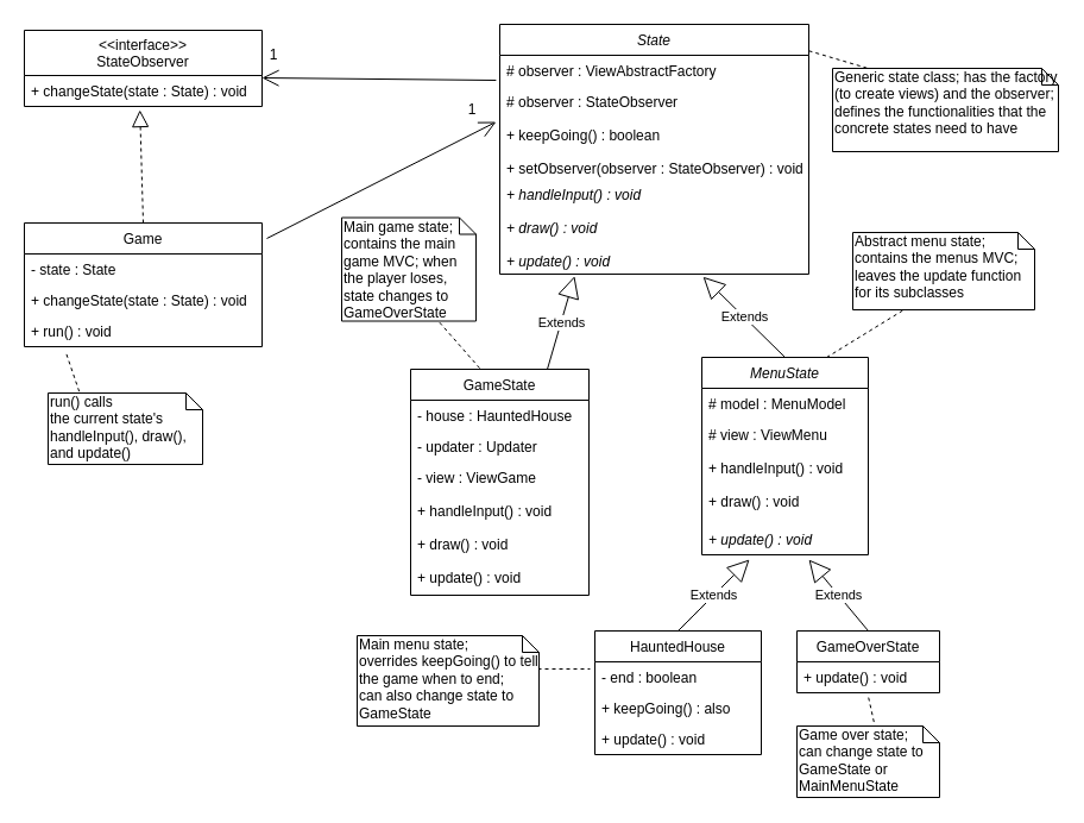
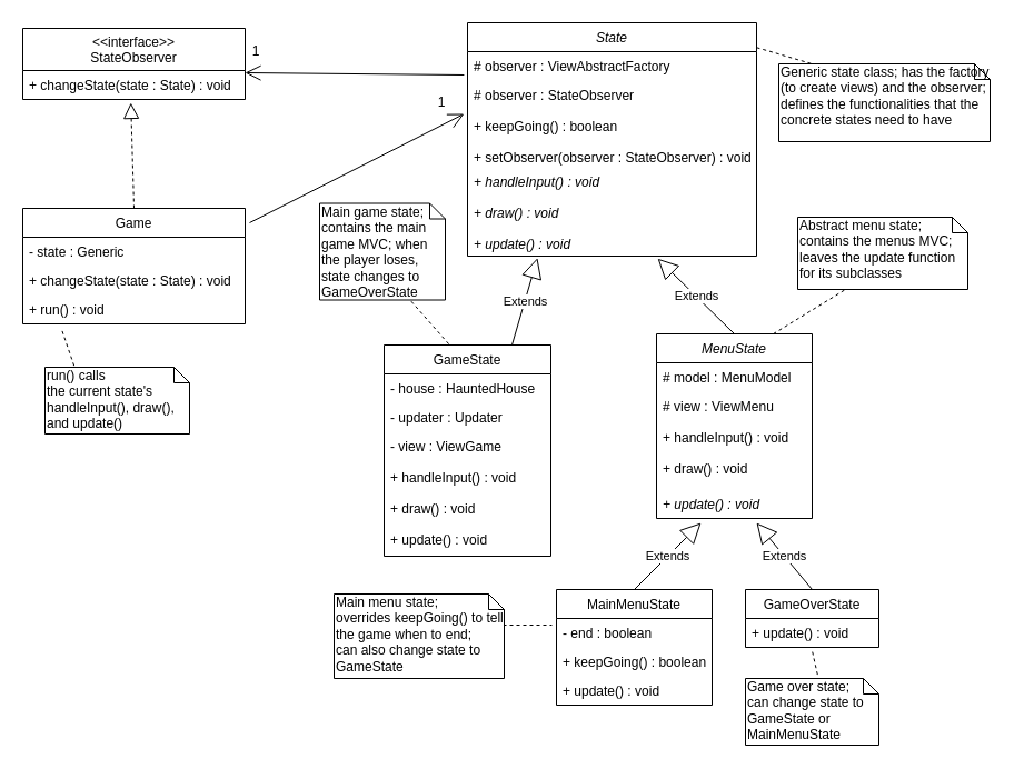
  <mxCell id="0" />
  <mxCell id="1" parent="0" />
  <mxCell id="2" value="Game" style="swimlane;fontStyle=0;childLayout=stackLayout;horizontal=1;startSize=26;fillColor=none;horizontalStack=0;resizeParent=1;resizeParentMax=0;resizeLast=0;collapsible=1;marginBottom=0;" vertex="1" parent="1"><mxGeometry x="20" y="187" width="200" height="104" as="geometry" /></mxCell>
- <mxCell id="3" value="- state : State" style="text;strokeColor=none;fillColor=none;align=left;verticalAlign=top;spacingLeft=4;spacingRight=4;overflow=hidden;rotatable=0;points=[[0,0.5],[1,0.5]];portConstraint=eastwest;" vertex="1" parent="2"><mxGeometry y="26" width="200" height="26" as="geometry" /></mxCell>
+ <mxCell id="3" value="- state : Generic" style="text;strokeColor=none;fillColor=none;align=left;verticalAlign=top;spacingLeft=4;spacingRight=4;overflow=hidden;rotatable=0;points=[[0,0.5],[1,0.5]];portConstraint=eastwest;" vertex="1" parent="2"><mxGeometry y="26" width="200" height="26" as="geometry" /></mxCell>
  <mxCell id="4" value="+ changeState(state : State) : void" style="text;strokeColor=none;fillColor=none;align=left;verticalAlign=top;spacingLeft=4;spacingRight=4;overflow=hidden;rotatable=0;points=[[0,0.5],[1,0.5]];portConstraint=eastwest;" vertex="1" parent="2"><mxGeometry y="52" width="200" height="26" as="geometry" /></mxCell>
  <mxCell id="5" value="+ run() : void" style="text;strokeColor=none;fillColor=none;align=left;verticalAlign=top;spacingLeft=4;spacingRight=4;overflow=hidden;rotatable=0;points=[[0,0.5],[1,0.5]];portConstraint=eastwest;" vertex="1" parent="2"><mxGeometry y="78" width="200" height="26" as="geometry" /></mxCell>
  <mxCell id="6" value="&#10;&lt;&lt;interface&gt;&gt;&#10;StateObserver&#10;" style="swimlane;fontStyle=0;childLayout=stackLayout;horizontal=1;startSize=38;fillColor=none;horizontalStack=0;resizeParent=1;resizeParentMax=0;resizeLast=0;collapsible=1;marginBottom=0;" vertex="1" parent="1"><mxGeometry x="20" y="25" width="200" height="64" as="geometry" /></mxCell>
  <mxCell id="7" value="+ changeState(state : State) : void" style="text;strokeColor=none;fillColor=none;align=left;verticalAlign=top;spacingLeft=4;spacingRight=4;overflow=hidden;rotatable=0;points=[[0,0.5],[1,0.5]];portConstraint=eastwest;" vertex="1" parent="6"><mxGeometry y="38" width="200" height="26" as="geometry" /></mxCell>
  <mxCell id="8" value="" style="endArrow=block;dashed=1;endFill=0;endSize=12;html=1;entryX=0.486;entryY=1.115;entryDx=0;entryDy=0;entryPerimeter=0;exitX=0.5;exitY=0;exitDx=0;exitDy=0;" edge="1" parent="1" source="2" target="7"><mxGeometry width="160" relative="1" as="geometry"><mxPoint x="128" y="200" as="sourcePoint" /><mxPoint x="250" y="190" as="targetPoint" /></mxGeometry></mxCell>
  <mxCell id="9" value="" style="endArrow=none;dashed=1;html=1;entryX=0.175;entryY=1.192;entryDx=0;entryDy=0;entryPerimeter=0;" edge="1" parent="1" target="5"><mxGeometry width="50" height="50" relative="1" as="geometry"><mxPoint x="70" y="340" as="sourcePoint" /><mxPoint x="100" y="350" as="targetPoint" /></mxGeometry></mxCell>
  <mxCell id="10" value="run() calls&lt;br&gt;the current state's&lt;br&gt;handleInput(), draw(), and update()&lt;br&gt;" style="shape=note;whiteSpace=wrap;html=1;size=14;verticalAlign=top;align=left;spacingTop=-6;" vertex="1" parent="1"><mxGeometry x="40" y="330" width="130" height="60" as="geometry" /></mxCell>
  <mxCell id="11" value="" style="endArrow=open;endFill=1;endSize=12;html=1;exitX=1.02;exitY=0.125;exitDx=0;exitDy=0;exitPerimeter=0;entryX=-0.012;entryY=0.385;entryDx=0;entryDy=0;entryPerimeter=0;" edge="1" parent="1" source="2" target="15"><mxGeometry width="160" relative="1" as="geometry"><mxPoint x="220" y="60" as="sourcePoint" /><mxPoint x="410" y="110" as="targetPoint" /></mxGeometry></mxCell>
  <mxCell id="12" value="1" style="text;html=1;strokeColor=none;fillColor=none;align=center;verticalAlign=middle;whiteSpace=wrap;rounded=0;" vertex="1" parent="1"><mxGeometry x="210" y="36" width="40" height="20" as="geometry" /></mxCell>
  <mxCell id="13" value="State" style="swimlane;fontStyle=2;childLayout=stackLayout;horizontal=1;startSize=26;fillColor=none;horizontalStack=0;resizeParent=1;resizeParentMax=0;resizeLast=0;collapsible=1;marginBottom=0;" vertex="1" parent="1"><mxGeometry x="420" y="20" width="260" height="210" as="geometry" /></mxCell>
  <mxCell id="14" value="# observer : ViewAbstractFactory" style="text;strokeColor=none;fillColor=none;align=left;verticalAlign=top;spacingLeft=4;spacingRight=4;overflow=hidden;rotatable=0;points=[[0,0.5],[1,0.5]];portConstraint=eastwest;" vertex="1" parent="13"><mxGeometry y="26" width="260" height="26" as="geometry" /></mxCell>
  <mxCell id="15" value="# observer : StateObserver&#10;&#10;+ keepGoing() : boolean&#10;&#10;+ setObserver(observer : StateObserver) : void&#10;" style="text;strokeColor=none;fillColor=none;align=left;verticalAlign=top;spacingLeft=4;spacingRight=4;overflow=hidden;rotatable=0;points=[[0,0.5],[1,0.5]];portConstraint=eastwest;" vertex="1" parent="13"><mxGeometry y="52" width="260" height="78" as="geometry" /></mxCell>
  <mxCell id="16" value="+ handleInput() : void&#10;&#10;+ draw() : void&#10;&#10;+ update() : void" style="text;strokeColor=none;fillColor=none;align=left;verticalAlign=top;spacingLeft=4;spacingRight=4;overflow=hidden;rotatable=0;points=[[0,0.5],[1,0.5]];portConstraint=eastwest;fontStyle=2" vertex="1" parent="13"><mxGeometry y="130" width="260" height="80" as="geometry" /></mxCell>
  <mxCell id="17" value="" style="endArrow=none;dashed=1;html=1;exitX=1;exitY=0.106;exitDx=0;exitDy=0;exitPerimeter=0;" edge="1" parent="1" source="13"><mxGeometry width="50" height="50" relative="1" as="geometry"><mxPoint x="720" y="80" as="sourcePoint" /><mxPoint x="740" y="60" as="targetPoint" /></mxGeometry></mxCell>
  <mxCell id="18" value="Generic state class; has the factory (to create views) and the observer; defines the functionalities that the concrete states need to have" style="shape=note;whiteSpace=wrap;html=1;size=14;verticalAlign=top;align=left;spacingTop=-6;" vertex="1" parent="1"><mxGeometry x="700" y="57" width="190" height="70" as="geometry" /></mxCell>
  <mxCell id="19" value="Extends" style="endArrow=block;endSize=16;endFill=0;html=1;entryX=0.242;entryY=1.021;entryDx=0;entryDy=0;entryPerimeter=0;" edge="1" parent="1" target="16"><mxGeometry width="160" relative="1" as="geometry"><mxPoint x="460" y="310" as="sourcePoint" /><mxPoint x="720" y="310" as="targetPoint" /></mxGeometry></mxCell>
  <mxCell id="20" value="GameState" style="swimlane;fontStyle=0;childLayout=stackLayout;horizontal=1;startSize=26;fillColor=none;horizontalStack=0;resizeParent=1;resizeParentMax=0;resizeLast=0;collapsible=1;marginBottom=0;" vertex="1" parent="1"><mxGeometry x="345" y="310" width="150" height="190" as="geometry" /></mxCell>
  <mxCell id="21" value="- house : HauntedHouse" style="text;strokeColor=none;fillColor=none;align=left;verticalAlign=top;spacingLeft=4;spacingRight=4;overflow=hidden;rotatable=0;points=[[0,0.5],[1,0.5]];portConstraint=eastwest;" vertex="1" parent="20"><mxGeometry y="26" width="150" height="26" as="geometry" /></mxCell>
  <mxCell id="22" value="- updater : Updater" style="text;strokeColor=none;fillColor=none;align=left;verticalAlign=top;spacingLeft=4;spacingRight=4;overflow=hidden;rotatable=0;points=[[0,0.5],[1,0.5]];portConstraint=eastwest;" vertex="1" parent="20"><mxGeometry y="52" width="150" height="26" as="geometry" /></mxCell>
  <mxCell id="23" value="- view : ViewGame&#10;&#10;+ handleInput() : void&#10;&#10;+ draw() : void&#10;&#10;+ update() : void&#10;" style="text;strokeColor=none;fillColor=none;align=left;verticalAlign=top;spacingLeft=4;spacingRight=4;overflow=hidden;rotatable=0;points=[[0,0.5],[1,0.5]];portConstraint=eastwest;" vertex="1" parent="20"><mxGeometry y="78" width="150" height="112" as="geometry" /></mxCell>
  <mxCell id="24" value="Extends" style="endArrow=block;endSize=16;endFill=0;html=1;entryX=0.658;entryY=1.028;entryDx=0;entryDy=0;entryPerimeter=0;exitX=0.5;exitY=0;exitDx=0;exitDy=0;" edge="1" parent="1" source="27" target="16"><mxGeometry width="160" relative="1" as="geometry"><mxPoint x="650" y="290" as="sourcePoint" /><mxPoint x="750" y="370" as="targetPoint" /></mxGeometry></mxCell>
  <mxCell id="25" value="" style="endArrow=none;dashed=1;html=1;exitX=0.387;exitY=-0.005;exitDx=0;exitDy=0;exitPerimeter=0;" edge="1" parent="1" source="20"><mxGeometry width="50" height="50" relative="1" as="geometry"><mxPoint x="340" y="280" as="sourcePoint" /><mxPoint x="360" y="260" as="targetPoint" /></mxGeometry></mxCell>
  <mxCell id="26" value="Main game state;&lt;br&gt;contains the main game MVC; when the player loses, state changes to GameOverState&lt;br&gt;" style="shape=note;whiteSpace=wrap;html=1;size=14;verticalAlign=top;align=left;spacingTop=-6;" vertex="1" parent="1"><mxGeometry x="287" y="182.5" width="113" height="87" as="geometry" /></mxCell>
  <mxCell id="27" value="MenuState" style="swimlane;fontStyle=2;childLayout=stackLayout;horizontal=1;startSize=26;fillColor=none;horizontalStack=0;resizeParent=1;resizeParentMax=0;resizeLast=0;collapsible=1;marginBottom=0;" vertex="1" parent="1"><mxGeometry x="590" y="300" width="140" height="166" as="geometry" /></mxCell>
  <mxCell id="28" value="# model : MenuModel" style="text;strokeColor=none;fillColor=none;align=left;verticalAlign=top;spacingLeft=4;spacingRight=4;overflow=hidden;rotatable=0;points=[[0,0.5],[1,0.5]];portConstraint=eastwest;" vertex="1" parent="27"><mxGeometry y="26" width="140" height="26" as="geometry" /></mxCell>
  <mxCell id="29" value="# view : ViewMenu&#10;&#10;+ handleInput() : void&#10;&#10;+ draw() : void&#10;" style="text;strokeColor=none;fillColor=none;align=left;verticalAlign=top;spacingLeft=4;spacingRight=4;overflow=hidden;rotatable=0;points=[[0,0.5],[1,0.5]];portConstraint=eastwest;" vertex="1" parent="27"><mxGeometry y="52" width="140" height="88" as="geometry" /></mxCell>
  <mxCell id="30" value="+ update() : void" style="text;strokeColor=none;fillColor=none;align=left;verticalAlign=top;spacingLeft=4;spacingRight=4;overflow=hidden;rotatable=0;points=[[0,0.5],[1,0.5]];portConstraint=eastwest;fontStyle=2" vertex="1" parent="27"><mxGeometry y="140" width="140" height="26" as="geometry" /></mxCell>
  <mxCell id="31" value="" style="endArrow=none;dashed=1;html=1;exitX=0.75;exitY=0;exitDx=0;exitDy=0;" edge="1" parent="1" source="27"><mxGeometry width="50" height="50" relative="1" as="geometry"><mxPoint x="730" y="300" as="sourcePoint" /><mxPoint x="760" y="260" as="targetPoint" /></mxGeometry></mxCell>
  <mxCell id="32" value="Abstract menu state; contains the menus MVC; leaves the update function for its subclasses" style="shape=note;whiteSpace=wrap;html=1;size=14;verticalAlign=top;align=left;spacingTop=-6;" vertex="1" parent="1"><mxGeometry x="717" y="195" width="153" height="65" as="geometry" /></mxCell>
  <mxCell id="33" value="Extends" style="endArrow=block;endSize=16;endFill=0;html=1;entryX=0.286;entryY=1.154;entryDx=0;entryDy=0;entryPerimeter=0;" edge="1" parent="1" target="30"><mxGeometry width="160" relative="1" as="geometry"><mxPoint x="570" y="530" as="sourcePoint" /><mxPoint x="680" y="570" as="targetPoint" /></mxGeometry></mxCell>
- <mxCell id="34" value="HauntedHouse" style="swimlane;fontStyle=0;childLayout=stackLayout;horizontal=1;startSize=26;fillColor=none;horizontalStack=0;resizeParent=1;resizeParentMax=0;resizeLast=0;collapsible=1;marginBottom=0;" vertex="1" parent="1"><mxGeometry x="500" y="530" width="140" height="104" as="geometry" /></mxCell>
+ <mxCell id="34" value="MainMenuState" style="swimlane;fontStyle=0;childLayout=stackLayout;horizontal=1;startSize=26;fillColor=none;horizontalStack=0;resizeParent=1;resizeParentMax=0;resizeLast=0;collapsible=1;marginBottom=0;" vertex="1" parent="1"><mxGeometry x="500" y="530" width="140" height="104" as="geometry" /></mxCell>
  <mxCell id="35" value="- end : boolean" style="text;strokeColor=none;fillColor=none;align=left;verticalAlign=top;spacingLeft=4;spacingRight=4;overflow=hidden;rotatable=0;points=[[0,0.5],[1,0.5]];portConstraint=eastwest;" vertex="1" parent="34"><mxGeometry y="26" width="140" height="26" as="geometry" /></mxCell>
- <mxCell id="36" value="+ keepGoing() : also" style="text;strokeColor=none;fillColor=none;align=left;verticalAlign=top;spacingLeft=4;spacingRight=4;overflow=hidden;rotatable=0;points=[[0,0.5],[1,0.5]];portConstraint=eastwest;" vertex="1" parent="34"><mxGeometry y="52" width="140" height="26" as="geometry" /></mxCell>
+ <mxCell id="36" value="+ keepGoing() : boolean" style="text;strokeColor=none;fillColor=none;align=left;verticalAlign=top;spacingLeft=4;spacingRight=4;overflow=hidden;rotatable=0;points=[[0,0.5],[1,0.5]];portConstraint=eastwest;" vertex="1" parent="34"><mxGeometry y="52" width="140" height="26" as="geometry" /></mxCell>
  <mxCell id="37" value="+ update() : void" style="text;strokeColor=none;fillColor=none;align=left;verticalAlign=top;spacingLeft=4;spacingRight=4;overflow=hidden;rotatable=0;points=[[0,0.5],[1,0.5]];portConstraint=eastwest;" vertex="1" parent="34"><mxGeometry y="78" width="140" height="26" as="geometry" /></mxCell>
  <mxCell id="38" value="Extends" style="endArrow=block;endSize=16;endFill=0;html=1;" edge="1" parent="1"><mxGeometry width="160" relative="1" as="geometry"><mxPoint x="730" y="530" as="sourcePoint" /><mxPoint x="680" y="470" as="targetPoint" /></mxGeometry></mxCell>
  <mxCell id="39" value="GameOverState" style="swimlane;fontStyle=0;childLayout=stackLayout;horizontal=1;startSize=26;fillColor=none;horizontalStack=0;resizeParent=1;resizeParentMax=0;resizeLast=0;collapsible=1;marginBottom=0;" vertex="1" parent="1"><mxGeometry x="670" y="530" width="120" height="52" as="geometry" /></mxCell>
  <mxCell id="40" value="+ update() : void" style="text;strokeColor=none;fillColor=none;align=left;verticalAlign=top;spacingLeft=4;spacingRight=4;overflow=hidden;rotatable=0;points=[[0,0.5],[1,0.5]];portConstraint=eastwest;" vertex="1" parent="39"><mxGeometry y="26" width="120" height="26" as="geometry" /></mxCell>
  <mxCell id="41" value="" style="endArrow=none;dashed=1;html=1;entryX=-0.029;entryY=0.231;entryDx=0;entryDy=0;entryPerimeter=0;" edge="1" parent="1" target="35"><mxGeometry width="50" height="50" relative="1" as="geometry"><mxPoint x="410" y="562" as="sourcePoint" /><mxPoint x="450" y="560" as="targetPoint" /></mxGeometry></mxCell>
  <mxCell id="42" value="Main menu state;&lt;br&gt;overrides keepGoing() to tell the game when to end;&lt;br&gt;can also change state to&amp;nbsp;&lt;br&gt;GameState&lt;br&gt;" style="shape=note;whiteSpace=wrap;html=1;size=14;verticalAlign=top;align=left;spacingTop=-6;" vertex="1" parent="1"><mxGeometry x="300" y="534" width="153" height="76" as="geometry" /></mxCell>
  <mxCell id="43" value="" style="endArrow=none;dashed=1;html=1;entryX=0.5;entryY=1.115;entryDx=0;entryDy=0;entryPerimeter=0;" edge="1" parent="1" target="40"><mxGeometry width="50" height="50" relative="1" as="geometry"><mxPoint x="740" y="630" as="sourcePoint" /><mxPoint x="790" y="620" as="targetPoint" /></mxGeometry></mxCell>
  <mxCell id="44" value="Game over state;&lt;br&gt;can change state to GameState or MainMenuState&lt;br&gt;" style="shape=note;whiteSpace=wrap;html=1;size=14;verticalAlign=top;align=left;spacingTop=-6;" vertex="1" parent="1"><mxGeometry x="670" y="610" width="120" height="60" as="geometry" /></mxCell>
  <mxCell id="45" value="1" style="text;html=1;strokeColor=none;fillColor=none;align=center;verticalAlign=middle;whiteSpace=wrap;rounded=0;" vertex="1" parent="1"><mxGeometry x="376.5" y="82" width="40" height="20" as="geometry" /></mxCell>
  <mxCell id="46" value="" style="endArrow=open;endFill=1;endSize=12;html=1;entryX=1;entryY=0.077;entryDx=0;entryDy=0;entryPerimeter=0;exitX=-0.012;exitY=0.808;exitDx=0;exitDy=0;exitPerimeter=0;" edge="1" parent="1" source="14" target="7"><mxGeometry width="160" relative="1" as="geometry"><mxPoint x="250" y="100" as="sourcePoint" /><mxPoint x="410" y="100" as="targetPoint" /></mxGeometry></mxCell>
